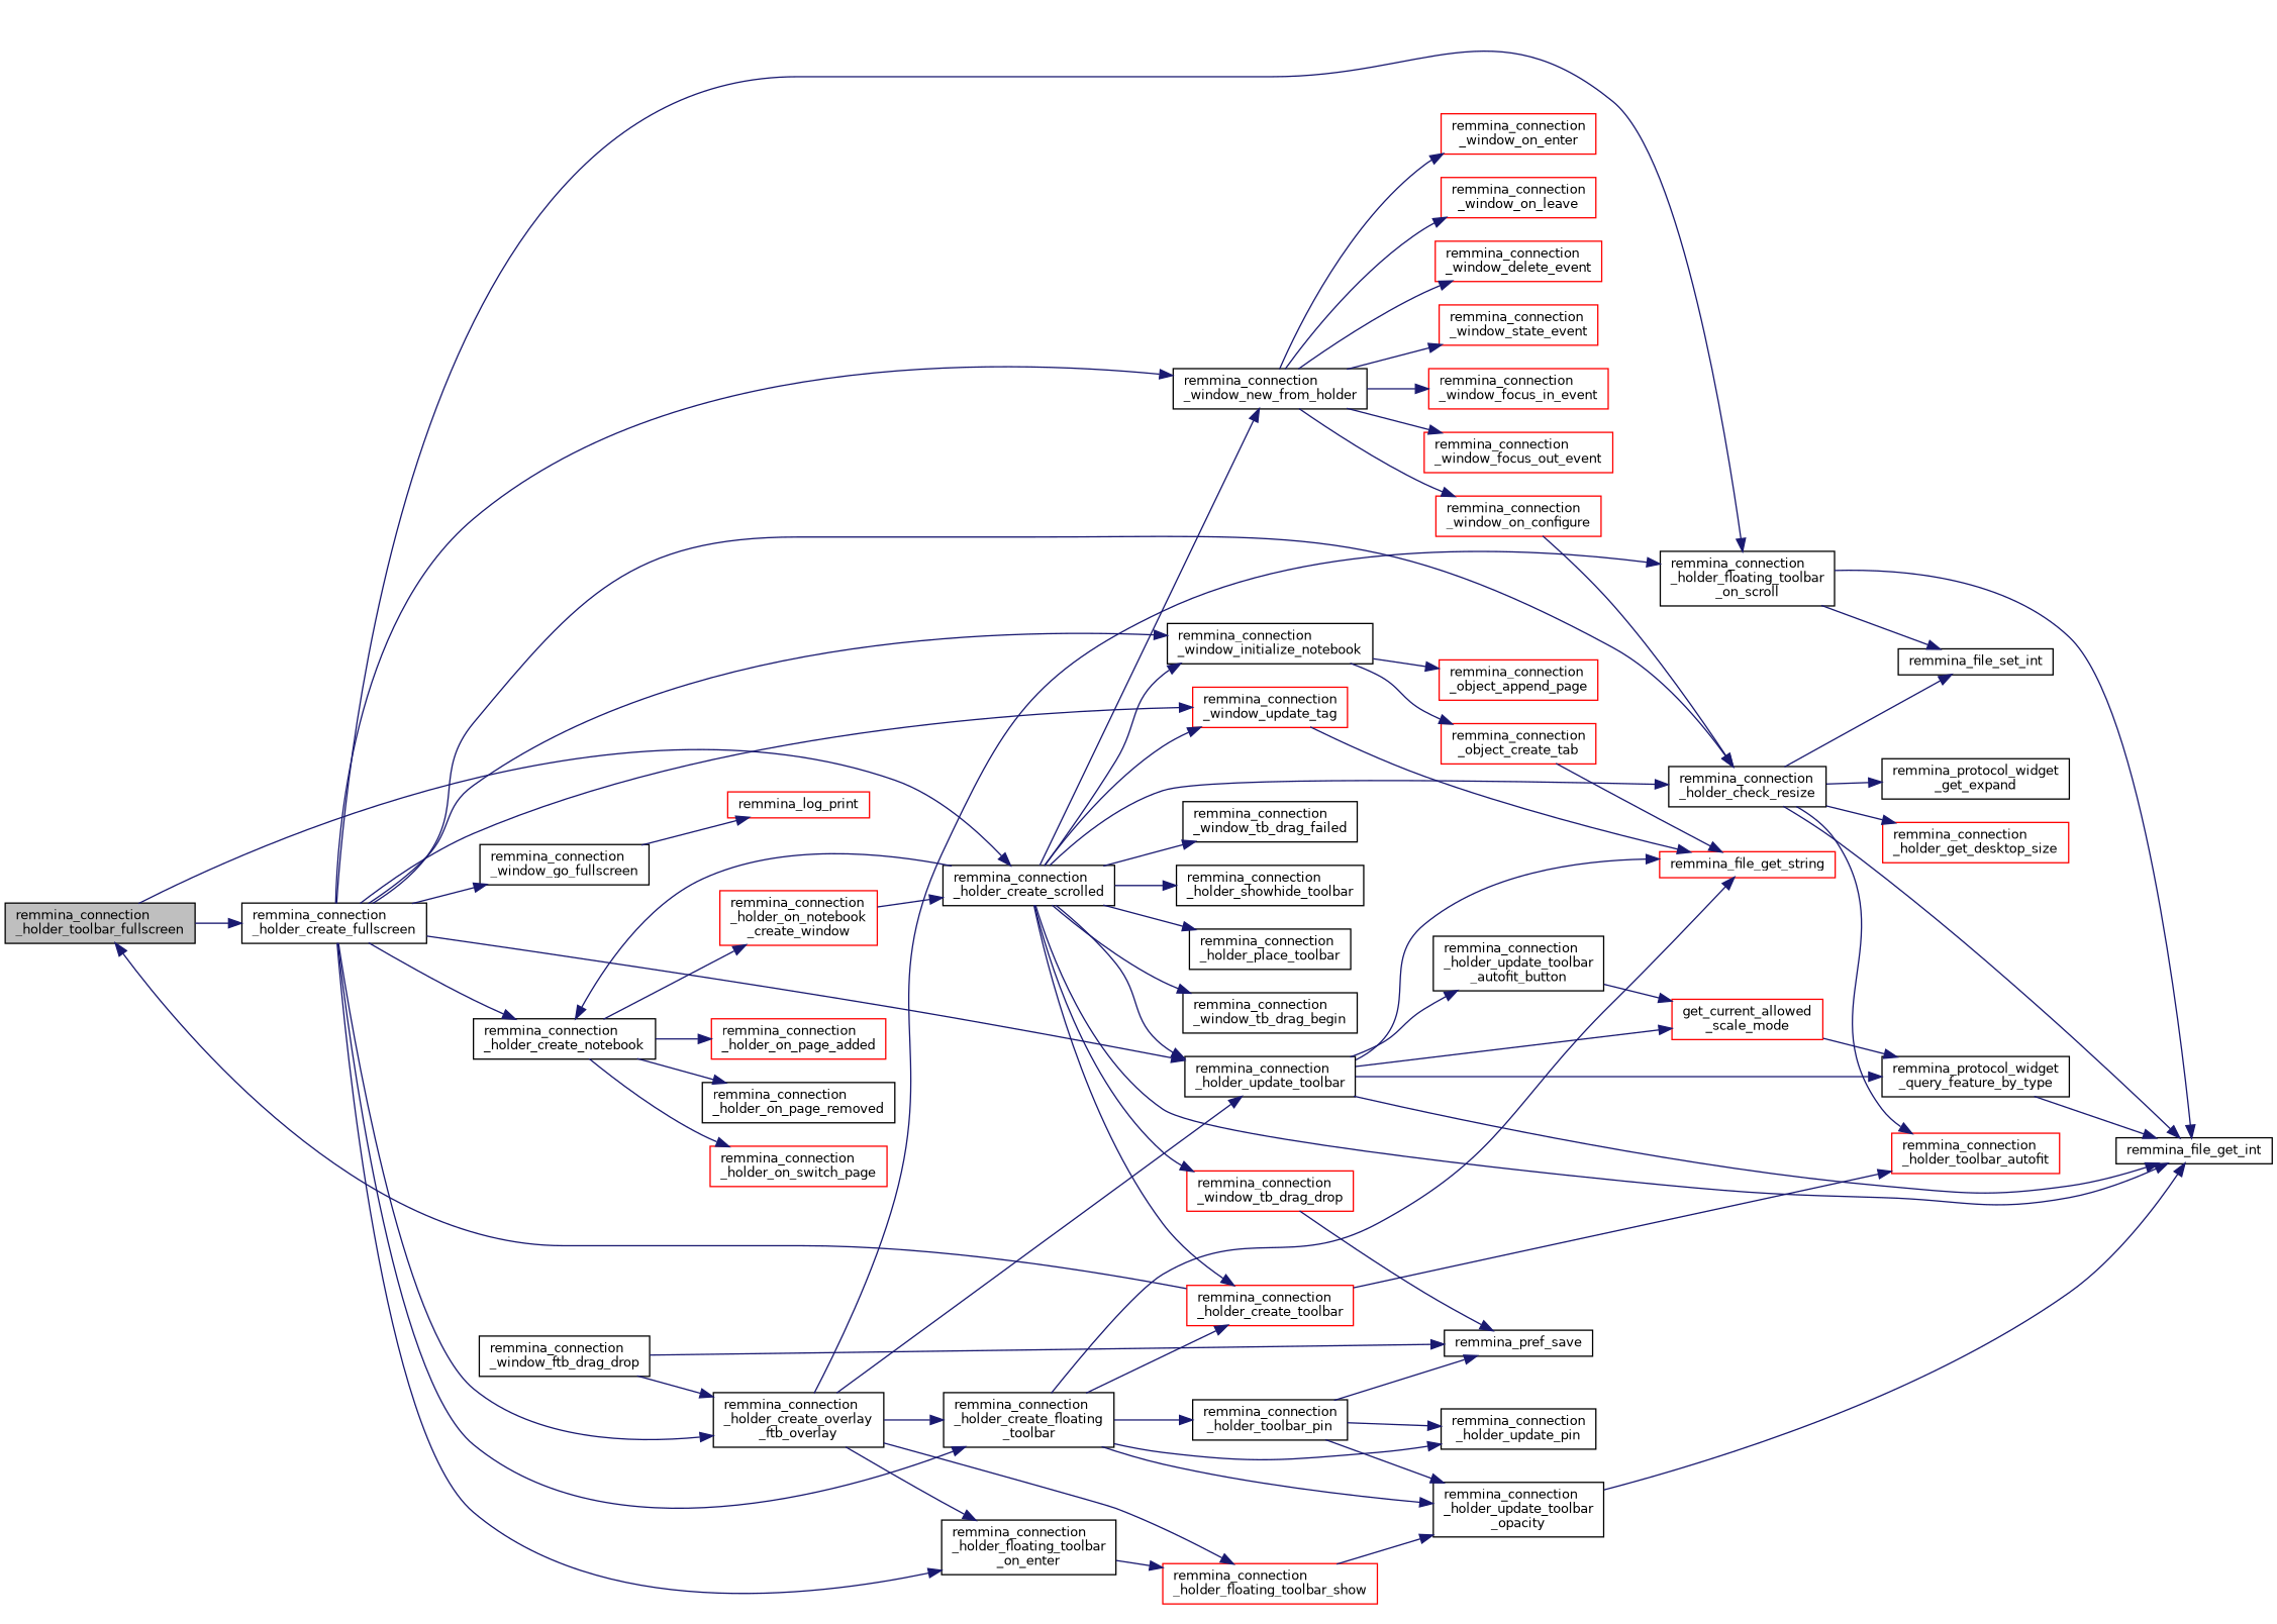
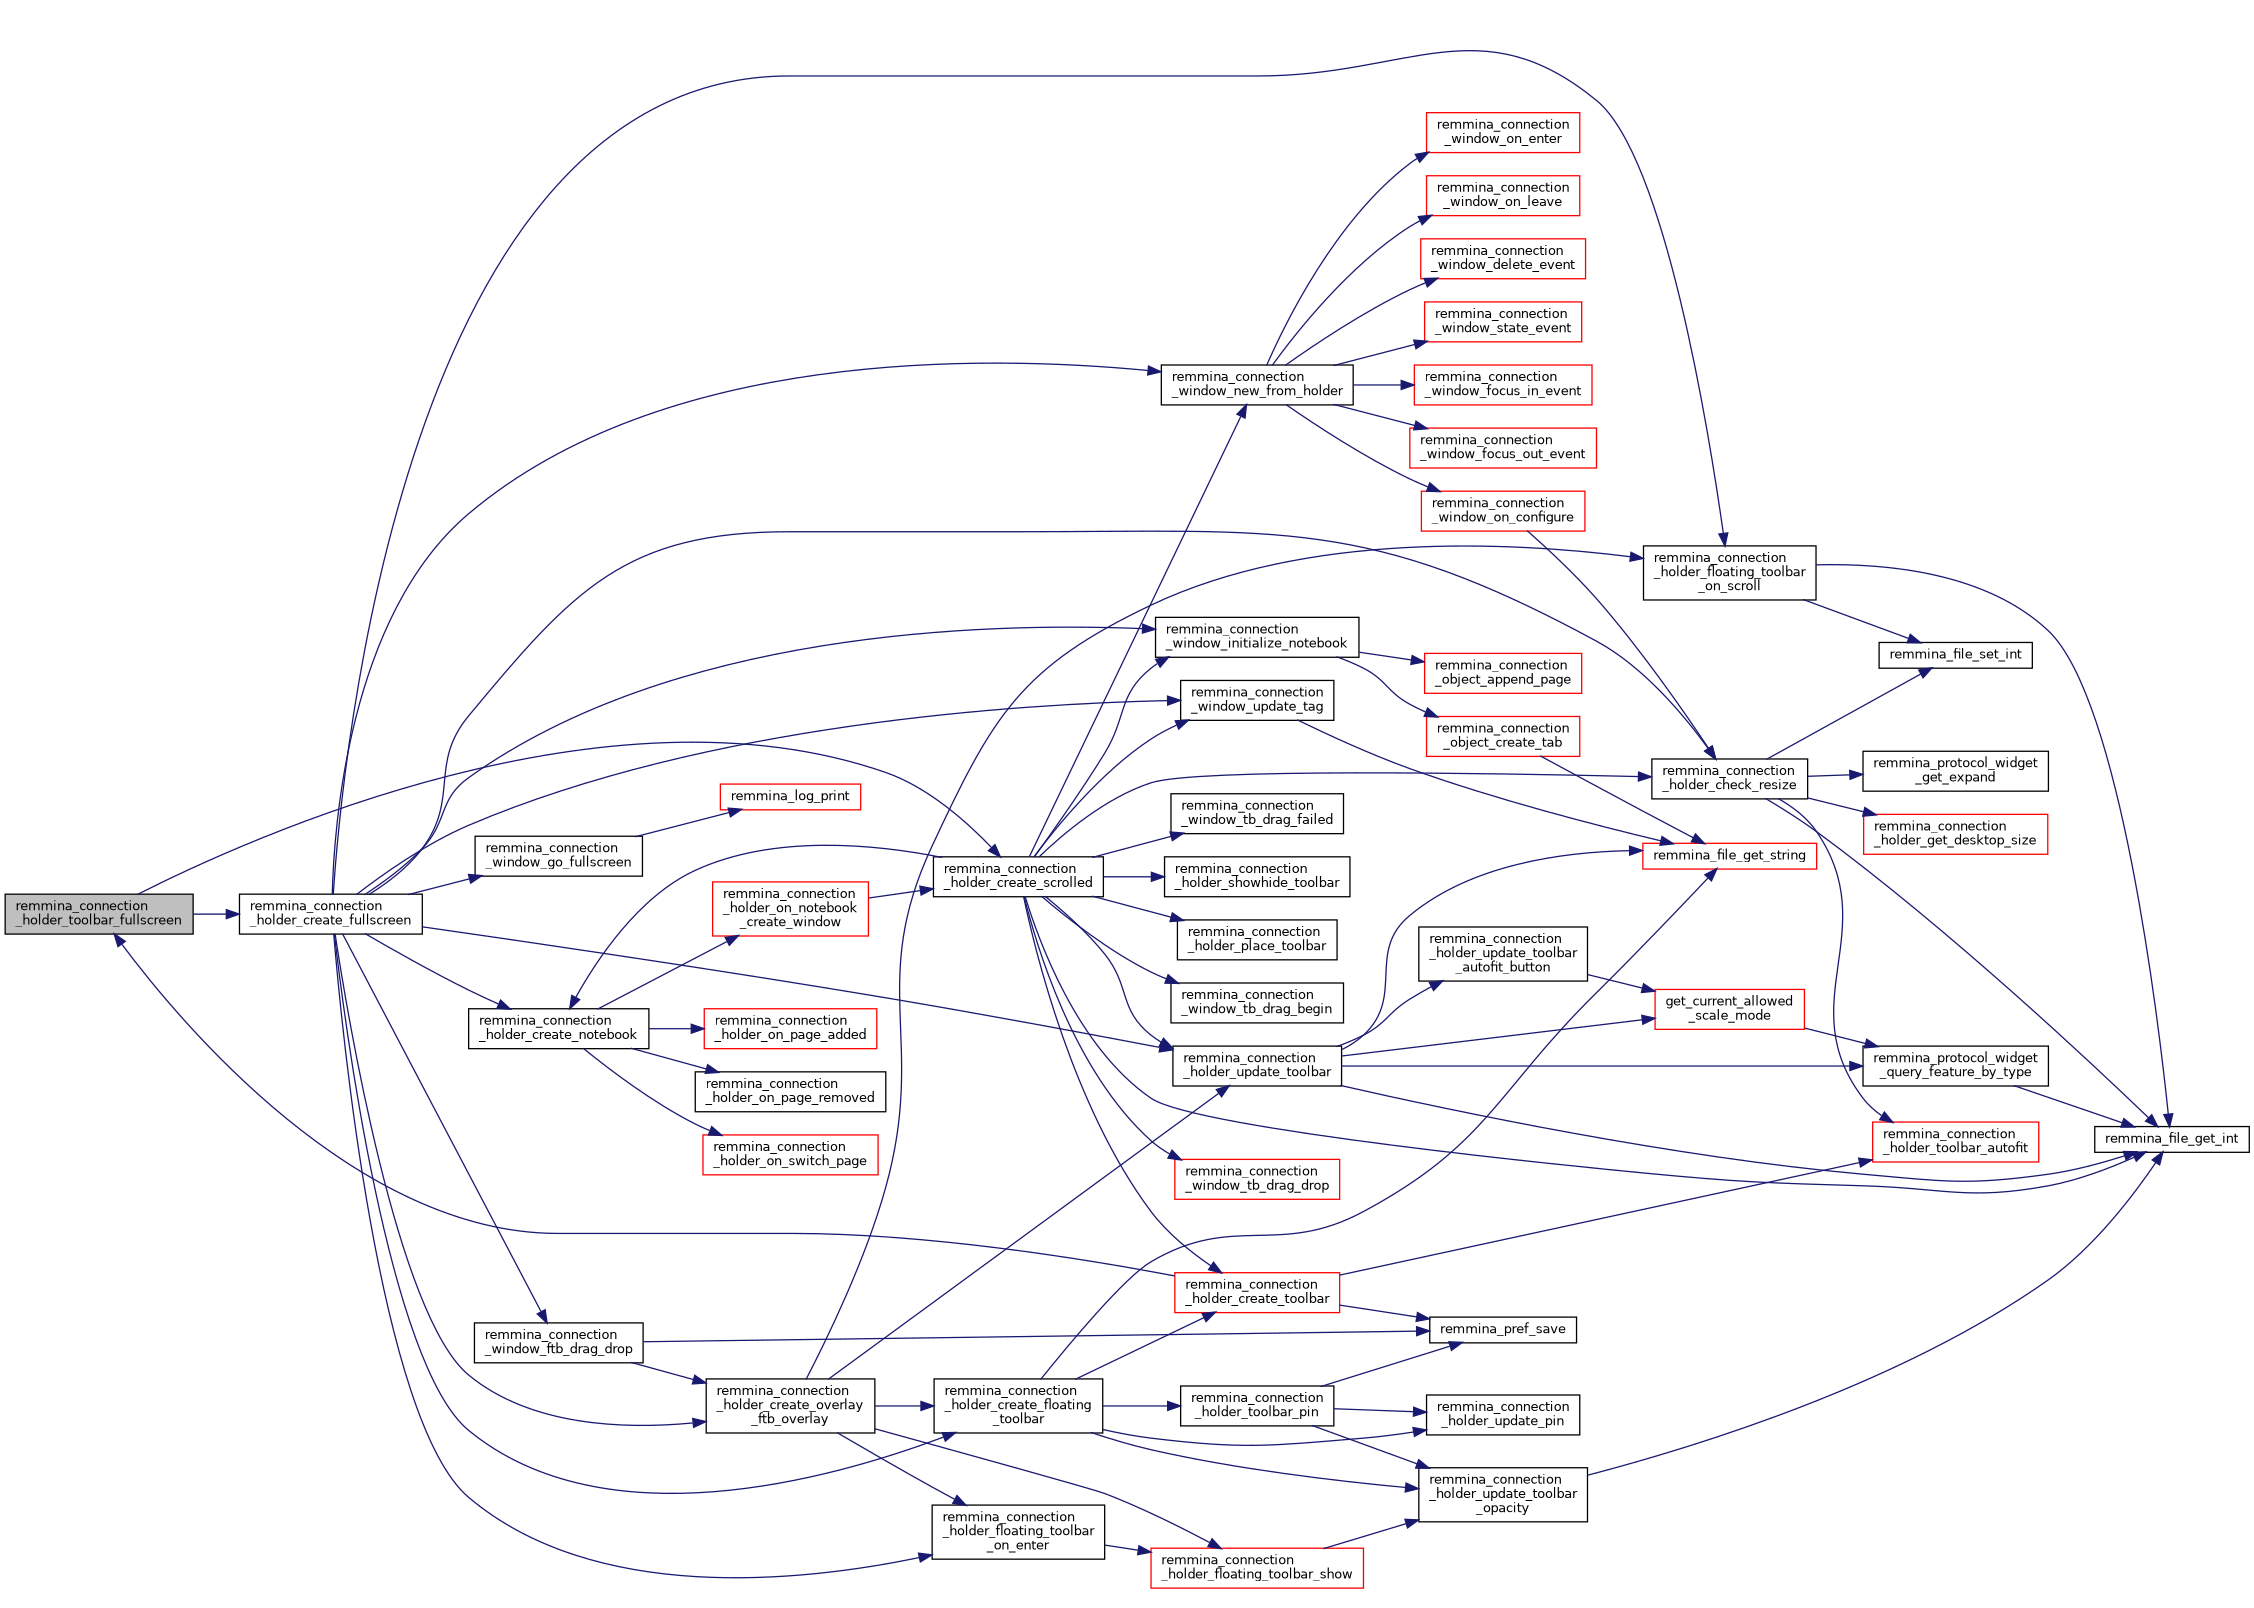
  digraph {
    rankdir=LR
    node [color=black fillcolor=white fontname=Helvetica fontsize=10 shape=record style=filled]
    edge [color=midnightblue fontname=Helvetica fontsize=10 labelfontname=Helvetica labelfontsize=10 style=solid]
    n1 [fillcolor=grey75 fontcolor=black height=0.2 label="remmina_connection\l_holder_toolbar_fullscreen" width=0.4]
    n2 [height=0.2 label="remmina_connection\l_holder_create_fullscreen" width=0.4]
    n3 [height=0.2 label="remmina_connection\l_holder_create_scrolled" width=0.4]
    n4 [height=0.2 label="remmina_connection\l_window_new_from_holder" width=0.4]
    n5 [height=0.2 label="remmina_connection\l_holder_check_resize" width=0.4]
    n6 [height=0.2 label="remmina_connection\l_holder_create_notebook" width=0.4]
    n7 [height=0.2 label="remmina_connection\l_window_initialize_notebook" width=0.4]
-   n8 [color=red height=0.2 label="remmina_connection\l_window_update_tag" width=0.4]
+   n8 [height=0.2 label="remmina_connection\l_window_update_tag" width=0.4]
    n9 [height=0.2 label="remmina_connection\l_holder_update_toolbar" width=0.4]
    n10 [height=0.2 label="remmina_connection\l_holder_create_overlay\l_ftb_overlay" width=0.4]
    n11 [height=0.2 label="remmina_connection\l_holder_create_floating\l_toolbar" width=0.4]
    n12 [height=0.2 label="remmina_connection\l_holder_floating_toolbar\l_on_enter" width=0.4]
    n13 [height=0.2 label="remmina_connection\l_holder_floating_toolbar\l_on_scroll" width=0.4]
    n14 [height=0.2 label="remmina_connection\l_window_ftb_drag_drop" width=0.4]
    n15 [height=0.2 label="remmina_connection\l_window_go_fullscreen" width=0.4]
    n16 [height=0.2 label=remmina_file_get_int width=0.4]
    n17 [color=red height=0.2 label="remmina_connection\l_holder_create_toolbar" width=0.4]
    n18 [height=0.2 label="remmina_connection\l_holder_place_toolbar" width=0.4]
    n19 [height=0.2 label="remmina_connection\l_window_tb_drag_begin" width=0.4]
    n20 [height=0.2 label="remmina_connection\l_window_tb_drag_failed" width=0.4]
    n21 [color=red height=0.2 label="remmina_connection\l_window_tb_drag_drop" width=0.4]
    n22 [height=0.2 label="remmina_connection\l_holder_showhide_toolbar" width=0.4]
    n23 [color=red height=0.2 label="remmina_connection\l_window_delete_event" width=0.4]
    n24 [color=red height=0.2 label="remmina_connection\l_window_state_event" width=0.4]
    n25 [color=red height=0.2 label="remmina_connection\l_window_focus_in_event" width=0.4]
    n26 [color=red height=0.2 label="remmina_connection\l_window_focus_out_event" width=0.4]
    n27 [color=red height=0.2 label="remmina_connection\l_window_on_enter" width=0.4]
    n28 [color=red height=0.2 label="remmina_connection\l_window_on_leave" width=0.4]
    n29 [color=red height=0.2 label="remmina_connection\l_window_on_configure" width=0.4]
    n30 [color=red height=0.2 label="remmina_connection\l_holder_get_desktop_size" width=0.4]
    n31 [height=0.2 label="remmina_protocol_widget\l_get_expand" width=0.4]
    n32 [height=0.2 label=remmina_file_set_int width=0.4]
    n33 [color=red height=0.2 label="remmina_connection\l_holder_toolbar_autofit" width=0.4]
    n34 [color=red height=0.2 label="remmina_connection\l_holder_on_notebook\l_create_window" width=0.4]
    n35 [color=red height=0.2 label="remmina_connection\l_holder_on_switch_page" width=0.4]
    n36 [color=red height=0.2 label="remmina_connection\l_holder_on_page_added" width=0.4]
    n37 [height=0.2 label="remmina_connection\l_holder_on_page_removed" width=0.4]
    n38 [color=red height=0.2 label="remmina_connection\l_object_create_tab" width=0.4]
    n39 [color=red height=0.2 label="remmina_connection\l_object_append_page" width=0.4]
    n40 [color=red height=0.2 label=remmina_file_get_string width=0.4]
    n41 [height=0.2 label="remmina_connection\l_holder_update_toolbar\l_autofit_button" width=0.4]
    n42 [color=red height=0.2 label="get_current_allowed\l_scale_mode" width=0.4]
    n43 [height=0.2 label="remmina_protocol_widget\l_query_feature_by_type" width=0.4]
    n44 [color=red height=0.2 label="remmina_connection\l_holder_floating_toolbar_show" width=0.4]
    n45 [height=0.2 label="remmina_connection\l_holder_toolbar_pin" width=0.4]
    n46 [height=0.2 label="remmina_connection\l_holder_update_pin" width=0.4]
    n47 [height=0.2 label="remmina_connection\l_holder_update_toolbar\l_opacity" width=0.4]
    n48 [height=0.2 label=remmina_pref_save width=0.4]
    n49 [color=red height=0.2 label=remmina_log_print width=0.4]
    n1 -> n2
    n1 -> n3
    n2 -> n4
    n2 -> n5
    n2 -> n6
    n2 -> n7
    n2 -> n8
    n2 -> n9
    n2 -> n10
    n2 -> n11
    n2 -> n12
    n2 -> n13
+   n2 -> n14
    n2 -> n15
    n3 -> n4
    n3 -> n5
    n3 -> n6
    n3 -> n7
    n3 -> n8
    n3 -> n9
    n3 -> n16
    n3 -> n17
    n3 -> n18
    n3 -> n19
    n3 -> n20
    n3 -> n21
    n3 -> n22
    n4 -> n23
    n4 -> n24
    n4 -> n25
    n4 -> n26
    n4 -> n27
    n4 -> n28
    n4 -> n29
    n5 -> n16
    n5 -> n30
    n5 -> n31
    n5 -> n32
    n5 -> n33
    n6 -> n34
    n6 -> n35
    n6 -> n36
    n6 -> n37
    n7 -> n38
    n7 -> n39
    n8 -> n40
    n9 -> n16
    n9 -> n40
    n9 -> n41
    n9 -> n42
    n9 -> n43
    n10 -> n9
    n10 -> n11
    n10 -> n12
    n10 -> n13
    n10 -> n44
    n11 -> n17
    n11 -> n40
    n11 -> n45
    n11 -> n46
    n11 -> n47
    n12 -> n44
    n13 -> n16
    n13 -> n32
    n14 -> n10
    n14 -> n48
    n15 -> n49
    n17 -> n1
    n17 -> n33
-   n21 -> n48
+   n17 -> n48
    n29 -> n5
    n34 -> n3
    n38 -> n40
    n41 -> n42
    n42 -> n43
    n43 -> n16
    n44 -> n47
    n45 -> n46
    n45 -> n47
    n45 -> n48
    n47 -> n16
  }
